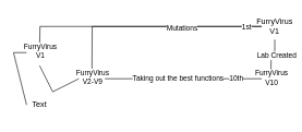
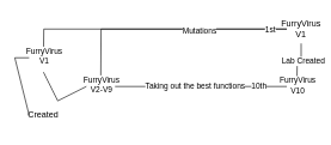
  <mxCell id="0" />
  <mxCell id="1" parent="0" />
  <mxCell id="2" style="edgeStyle=orthogonalEdgeStyle;rounded=0;orthogonalLoop=1;jettySize=auto;html=1;" edge="1" parent="1" source="11"><mxGeometry relative="1" as="geometry"><mxPoint x="60" y="80" as="targetPoint" /></mxGeometry></mxCell>
  <mxCell id="3" value="FurryVirus&lt;div&gt;V1&lt;/div&gt;" style="edgeLabel;html=1;align=center;verticalAlign=middle;resizable=0;points=[];" vertex="1" connectable="0" parent="2"><mxGeometry x="0.989" y="-3" relative="1" as="geometry"><mxPoint x="3" as="offset" /></mxGeometry></mxCell>
  <mxCell id="4" style="edgeStyle=orthogonalEdgeStyle;rounded=0;orthogonalLoop=1;jettySize=auto;html=1;" edge="1" parent="1" source="11"><mxGeometry relative="1" as="geometry"><mxPoint x="140" y="120" as="targetPoint" /></mxGeometry></mxCell>
  <mxCell id="5" value="FurryVirus&lt;div&gt;V2-V9&lt;/div&gt;" style="edgeLabel;html=1;align=center;verticalAlign=middle;resizable=0;points=[];" vertex="1" connectable="0" parent="4"><mxGeometry x="0.983" relative="1" as="geometry"><mxPoint as="offset" /></mxGeometry></mxCell>
  <mxCell id="6" value="Mutations" style="edgeLabel;html=1;align=center;verticalAlign=middle;resizable=0;points=[];" vertex="1" connectable="0" parent="4"><mxGeometry x="-0.274" y="1" relative="1" as="geometry"><mxPoint as="offset" /></mxGeometry></mxCell>
  <mxCell id="7" value="1st" style="edgeLabel;html=1;align=center;verticalAlign=middle;resizable=0;points=[];" vertex="1" connectable="0" parent="4"><mxGeometry x="-0.859" relative="1" as="geometry"><mxPoint as="offset" /></mxGeometry></mxCell>
  <mxCell id="8" style="edgeStyle=orthogonalEdgeStyle;rounded=0;orthogonalLoop=1;jettySize=auto;html=1;" edge="1" parent="1" source="11"><mxGeometry relative="1" as="geometry"><mxPoint x="414" y="120" as="targetPoint" /></mxGeometry></mxCell>
  <mxCell id="9" value="FurryVirus&lt;div&gt;V10&lt;/div&gt;" style="edgeLabel;html=1;align=center;verticalAlign=middle;resizable=0;points=[];" vertex="1" connectable="0" parent="8"><mxGeometry x="0.943" relative="1" as="geometry"><mxPoint as="offset" /></mxGeometry></mxCell>
  <mxCell id="10" value="Lab Created" style="edgeLabel;html=1;align=center;verticalAlign=middle;resizable=0;points=[];" vertex="1" connectable="0" parent="8"><mxGeometry x="-0.277" y="2" relative="1" as="geometry"><mxPoint as="offset" /></mxGeometry></mxCell>
  <mxCell id="11" value="FurryVirus V1" style="text;html=1;align=center;verticalAlign=middle;whiteSpace=wrap;rounded=0;" vertex="1" parent="1"><mxGeometry x="400" y="20" width="40" height="40" as="geometry" /></mxCell>
  <mxCell id="12" value="" style="endArrow=none;html=1;rounded=0;" edge="1" parent="1"><mxGeometry width="50" height="50" relative="1" as="geometry"><mxPoint x="60" y="100" as="sourcePoint" /><mxPoint x="120" y="120" as="targetPoint" /><Array as="points"><mxPoint x="80" y="140" /></Array></mxGeometry></mxCell>
  <mxCell id="13" value="" style="endArrow=none;html=1;rounded=0;" edge="1" parent="1"><mxGeometry width="50" height="50" relative="1" as="geometry"><mxPoint x="160" y="120" as="sourcePoint" /><mxPoint x="400" y="120" as="targetPoint" /></mxGeometry></mxCell>
  <mxCell id="14" value="Taking out the best functions" style="edgeLabel;html=1;align=center;verticalAlign=middle;resizable=0;points=[];" vertex="1" connectable="0" parent="13"><mxGeometry x="-0.077" y="1" relative="1" as="geometry"><mxPoint as="offset" /></mxGeometry></mxCell>
  <mxCell id="15" value="10th" style="edgeLabel;html=1;align=center;verticalAlign=middle;resizable=0;points=[];" vertex="1" connectable="0" parent="13"><mxGeometry x="0.669" y="1" relative="1" as="geometry"><mxPoint as="offset" /></mxGeometry></mxCell>
  <mxCell id="16" value="" style="endArrow=none;html=1;rounded=0;" edge="1" parent="1"><mxGeometry width="50" height="50" relative="1" as="geometry"><mxPoint x="40" y="160" as="sourcePoint" /><mxPoint x="40" y="80" as="targetPoint" /><Array as="points"><mxPoint x="20" y="80" /></Array></mxGeometry></mxCell>
- <mxCell id="17" value="Text" style="text;html=1;align=center;verticalAlign=middle;whiteSpace=wrap;rounded=0;" vertex="1" parent="1"><mxGeometry x="40" y="140" width="40" height="40" as="geometry" /></mxCell>
+ <mxCell id="17" value="Created" style="text;html=1;align=center;verticalAlign=middle;whiteSpace=wrap;rounded=0;" vertex="1" parent="1"><mxGeometry x="40" y="140" width="40" height="40" as="geometry" /></mxCell>
